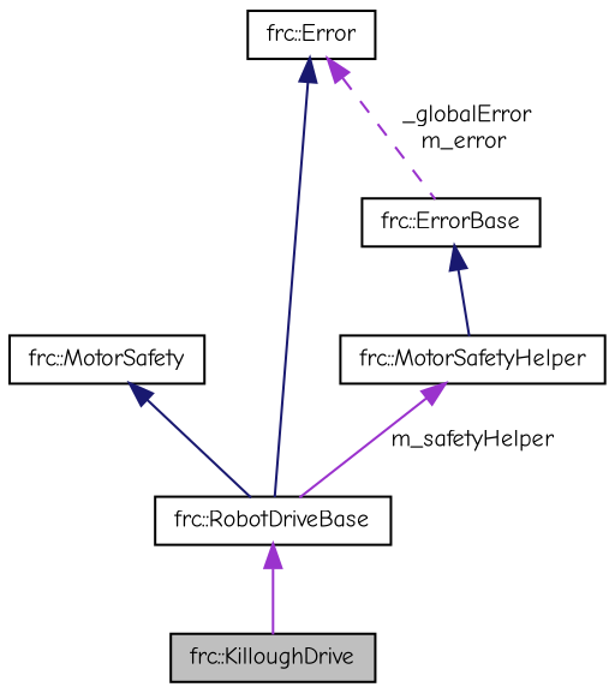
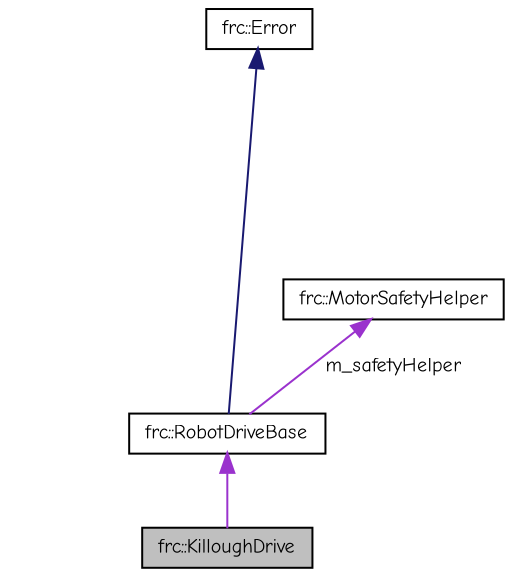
  digraph {
    fontname="Comic Neue"
    node [color=black fillcolor=white fontname="Comic Neue" fontsize=10 shape=record style=filled]
    edge [color=darkorchid3 dir=back fontname="Comic Neue" fontsize=10 labelfontname=Helvetica labelfontsize=10 style=solid]
    n1 [fillcolor=grey75 fontcolor=black height=0.2 label="frc::KilloughDrive" width=0.4]
    n2 [height=0.2 label="frc::RobotDriveBase" width=0.4]
-   n3 [height=0.2 label="frc::MotorSafety" width=0.4]
-   n4 [height=0.2 label="frc::ErrorBase" width=0.4]
    n5 [height=0.2 label="frc::MotorSafetyHelper" width=0.4]
    n6 [height=0.2 label="frc::Error" width=0.4]
    n2 -> n1
-   n3 -> n2 [color=midnightblue]
-   n4 -> n5 [color=midnightblue]
    n5 -> n2 [label=" m_safetyHelper"]
    n6 -> n2 [color=midnightblue]
-   n6 -> n4 [label=" _globalError\nm_error" style=dashed]
  }
